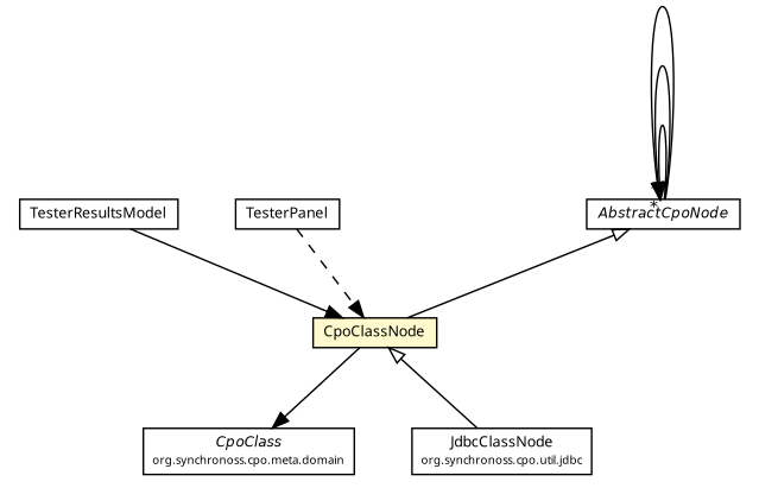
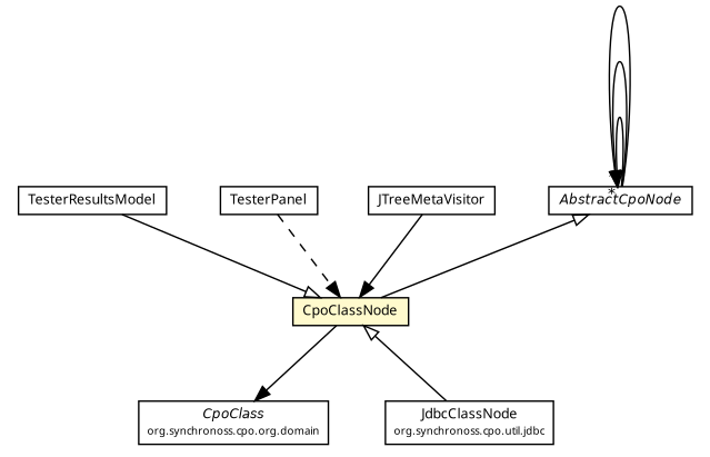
  digraph {
    fontname="Noto Sans"
    node [fontcolor=black fontname="Noto Sans" fontsize=9.0 shape=plaintext]
    edge [arrowhead=normal color=black fontcolor=black fontname="Noto Sans" fontsize=10.0 headport=p labelfontname=Helvetica labelfontsize=10 tailport=p]
    n1 [label=<<table border="0" cellborder="1" cellspacing="0" cellpadding="2" port="p" href="./TesterResultsModel.html"> 		<tr><td><table border="0" cellspacing="0" cellpadding="1"> 			<tr><td> TesterResultsModel </td></tr> 		</table></td></tr> 		</table>>]
    n2 [label=<<table border="0" cellborder="1" cellspacing="0" cellpadding="2" port="p" bgcolor="lemonChiffon" href="./CpoClassNode.html"> 		<tr><td><table border="0" cellspacing="0" cellpadding="1"> 			<tr><td> CpoClassNode </td></tr> 		</table></td></tr> 		</table>>]
-   n3 [label=<<table border="0" cellborder="1" cellspacing="0" cellpadding="2" port="p" href="http://java.sun.com/j2se/1.4.2/docs/api/org/synchronoss/cpo/meta/domain/CpoClass.html"> 		<tr><td><table border="0" cellspacing="0" cellpadding="1"> 			<tr><td><font face="Helvetica-Oblique"> CpoClass </font></td></tr> 			<tr><td><font point-size="7.0"> org.synchronoss.cpo.meta.domain </font></td></tr> 		</table></td></tr> 		</table>>]
+   n3 [label=<<table border="0" cellborder="1" cellspacing="0" cellpadding="2" port="p" href="http://java.sun.com/j2se/1.4.2/docs/api/org/synchronoss/cpo/meta/domain/CpoClass.html"> 		<tr><td><table border="0" cellspacing="0" cellpadding="1"> 			<tr><td><font face="Helvetica-Oblique"> CpoClass </font></td></tr> 			<tr><td><font point-size="7.0"> org.synchronoss.cpo.org.domain </font></td></tr> 		</table></td></tr> 		</table>>]
    n4 [label=<<table border="0" cellborder="1" cellspacing="0" cellpadding="2" port="p" href="./jdbc/JdbcClassNode.html"> 		<tr><td><table border="0" cellspacing="0" cellpadding="1"> 			<tr><td> JdbcClassNode </td></tr> 			<tr><td><font point-size="7.0"> org.synchronoss.cpo.util.jdbc </font></td></tr> 		</table></td></tr> 		</table>>]
    n5 [label=<<table border="0" cellborder="1" cellspacing="0" cellpadding="2" port="p" href="./TesterPanel.html"> 		<tr><td><table border="0" cellspacing="0" cellpadding="1"> 			<tr><td> TesterPanel </td></tr> 		</table></td></tr> 		</table>>]
+   n6 [label=<<table border="0" cellborder="1" cellspacing="0" cellpadding="2" port="p" href="./JTreeMetaVisitor.html"> 		<tr><td><table border="0" cellspacing="0" cellpadding="1"> 			<tr><td> JTreeMetaVisitor </td></tr> 		</table></td></tr> 		</table>>]
    n7 [label=<<table border="0" cellborder="1" cellspacing="0" cellpadding="2" port="p" href="./AbstractCpoNode.html"> 		<tr><td><table border="0" cellspacing="0" cellpadding="1"> 			<tr><td><font face="Helvetica-Oblique"> AbstractCpoNode </font></td></tr> 		</table></td></tr> 		</table>>]
-   n1 -> n2
+   n1 -> n2 [arrowhead=onormal]
    n2 -> n3 [style=solid]
    n2 -> n4 [arrowtail=empty dir=back fontsize=10 arrowhead="" color="" fontcolor=""]
    n5 -> n2 [style=dashed]
+   n6 -> n2
    n7 -> n2 [arrowtail=empty dir=back fontsize=10 arrowhead="" color="" fontcolor=""]
    n7 -> n7 [arrowhead=onormal headlabel="*"]
    n7 -> n7 [headlabel="*"]
    n7 -> n7 [arrowhead=onormal headlabel="*"]
  }
